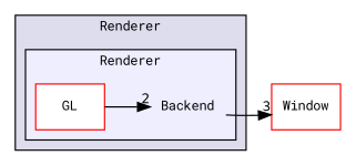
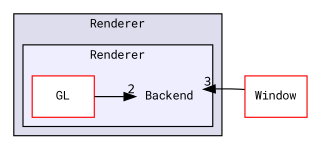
  digraph {
    compound=true
    fontname="Roboto Mono"
    rankdir=LR
    node [fontname="Roboto Mono" fontsize=10 shape=box color=red fillcolor=white style=filled]
    edge [fontname="Roboto Mono" labeldistance=1.5 labelfontname=Helvetica labelfontsize=10]
    n1 [label=Backend shape=plaintext color="" fillcolor="" style=""]
    n2 [label=GL]
    n3 [label=Window]
    subgraph cluster_1 {
      bgcolor="#ddddee"
      fontsize=10
      label=Renderer
      pencolor=black
      subgraph cluster_2 {
        bgcolor="#eeeeff"
        fontsize=10
        label=Renderer
        pencolor=black
        n1
        n2
      }
    }
-   n1 -> n3 [headlabel=3]
+   n3 -> n1 [headlabel=3]
    n2 -> n1 [headlabel=2]
  }
